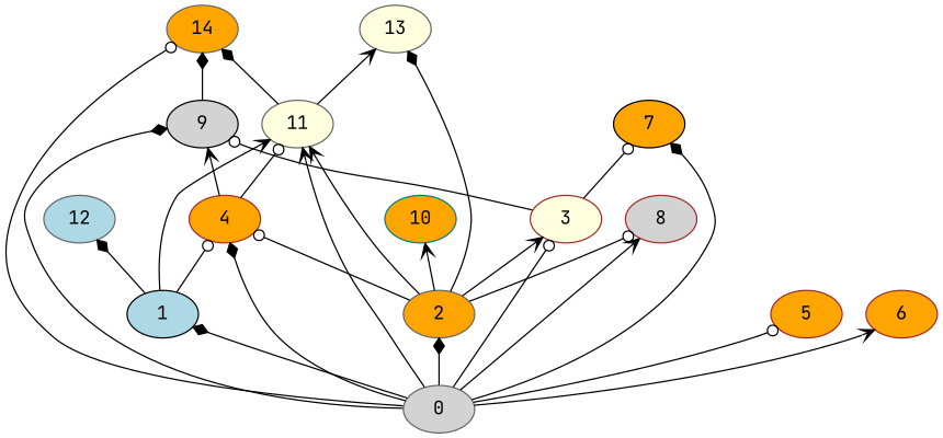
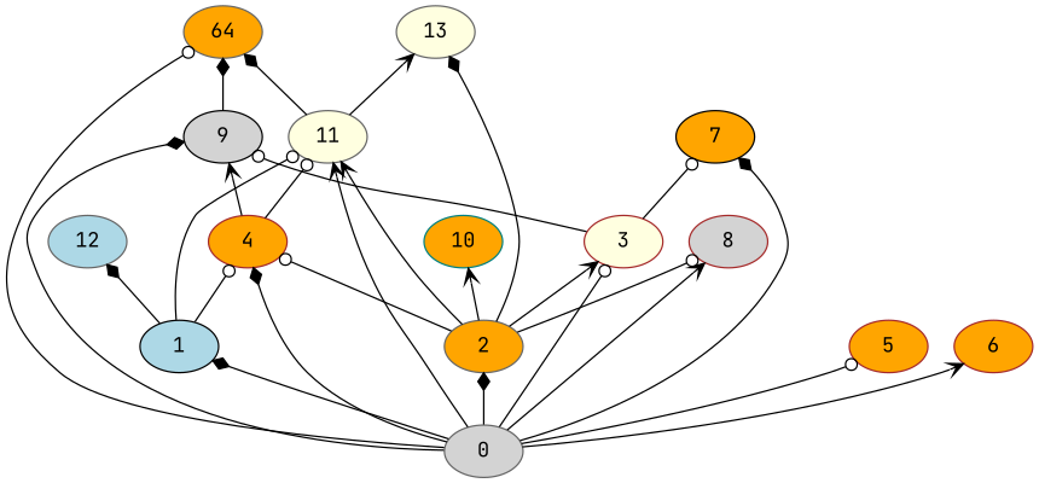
  digraph {
    fontname="JetBrains Mono"
    rankdir=BT
    node [color=gray40 fillcolor=orange fontname="JetBrains Mono" style=filled]
    edge [arrowhead=odot fontname="JetBrains Mono"]
    0 [fillcolor=lightgrey]
    1 [color=black fillcolor=lightblue]
    2
    3 [color=brown fillcolor=lightyellow]
    4 [color=brown]
    5 [color=brown]
    6 [color=brown]
    7 [color=black]
    8 [color=brown fillcolor=lightgrey]
    9 [color=black fillcolor=lightgrey]
    11 [fillcolor=lightyellow]
-   14
+   14 [label=64]
    12 [fillcolor=lightblue]
    10 [color=teal]
    13 [fillcolor=lightyellow]
    0 -> 1 [arrowhead=diamond]
    0 -> 2 [arrowhead=diamond]
    0 -> 3
    0 -> 4 [arrowhead=diamond]
    0 -> 5
    0 -> 6 [arrowhead=vee]
    0 -> 7 [arrowhead=diamond]
    0 -> 8 [arrowhead=vee]
    0 -> 9 [arrowhead=diamond]
    0 -> 11 [arrowhead=vee]
    0 -> 14
    1 -> 4
-   1 -> 11 [arrowhead=vee]
+   1 -> 11
    1 -> 12 [arrowhead=diamond]
    2 -> 3 [arrowhead=vee]
    2 -> 4
    2 -> 8
    2 -> 11 [arrowhead=vee]
    2 -> 10 [arrowhead=vee]
    2 -> 13 [arrowhead=diamond]
    3 -> 7
    3 -> 9
    4 -> 9 [arrowhead=vee]
    4 -> 11
    9 -> 14 [arrowhead=diamond]
    11 -> 14 [arrowhead=diamond]
    11 -> 13 [arrowhead=vee]
  }
